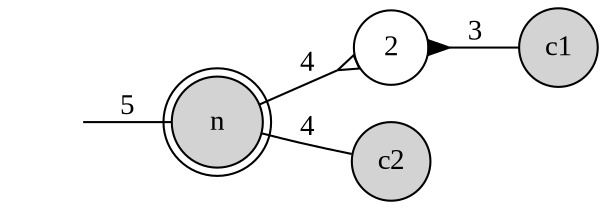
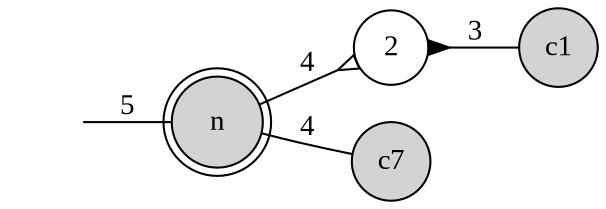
  digraph {
    fontname="Liberation Serif"
    rankdir=LR
    node [fontname="Liberation Serif" shape=circle style=filled]
    edge [arrowhead=none arrowtail=none dir=both fontname="Liberation Serif"]
    p [style=invisible]
    n [shape=doublecircle]
    n3 [label=2 style=solid]
-   c2
+   c2 [label=c7]
    c1
    p -> n [label=5]
    n -> n3 [arrowhead=oinv label=4]
    n -> c2 [label=4]
    n3 -> c1 [arrowtail=inv label=3]
  }
